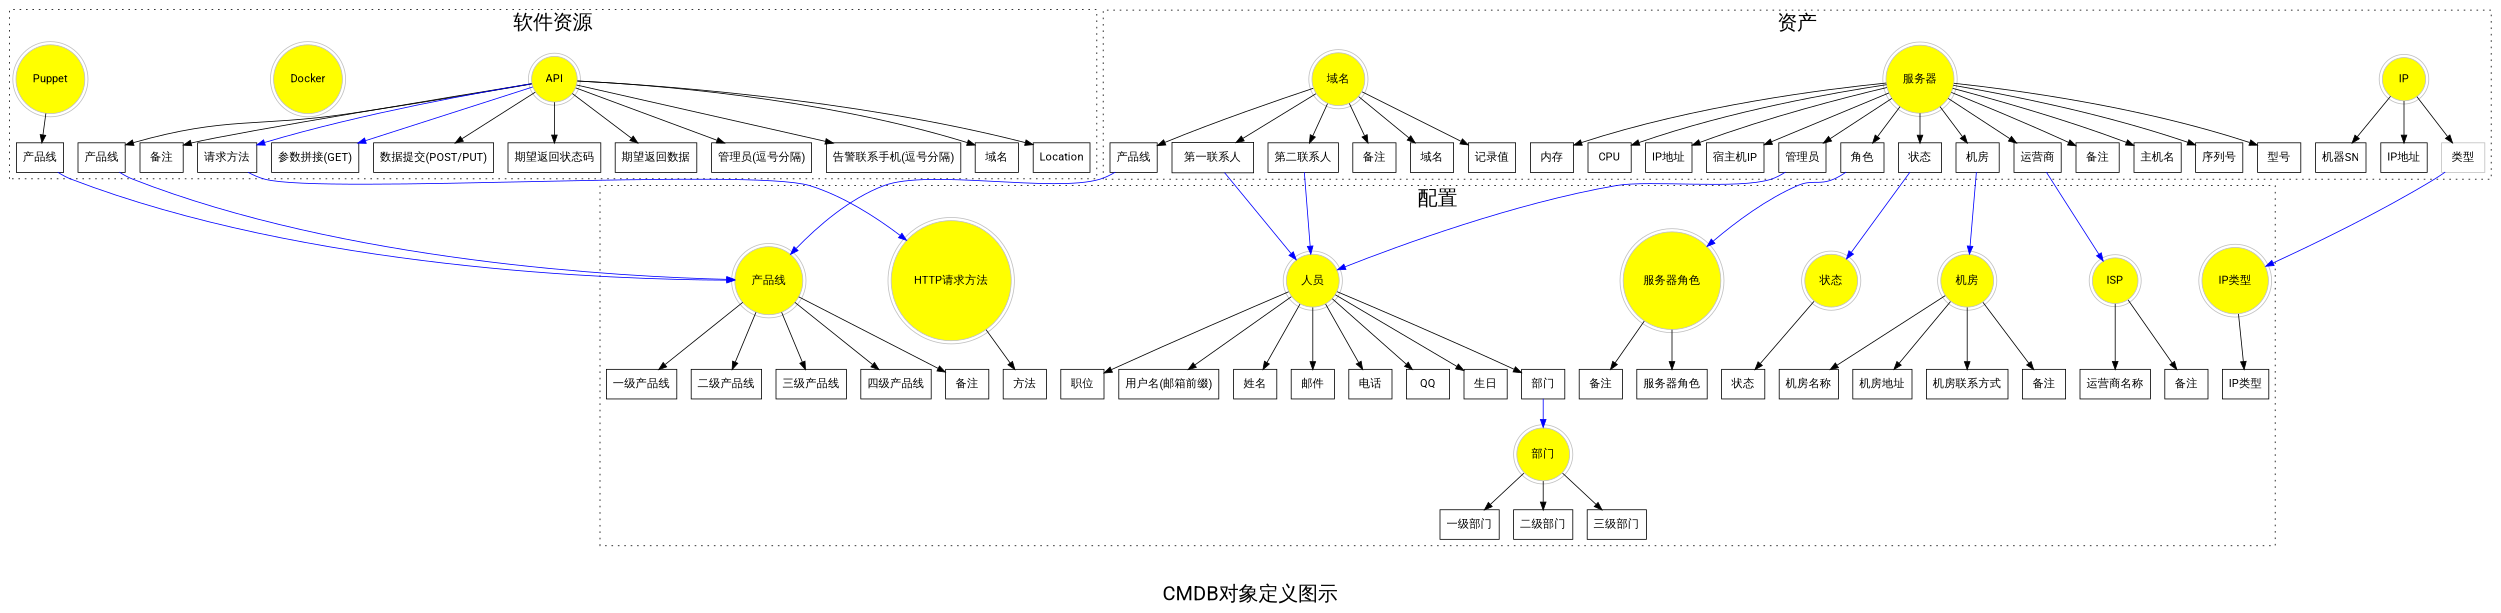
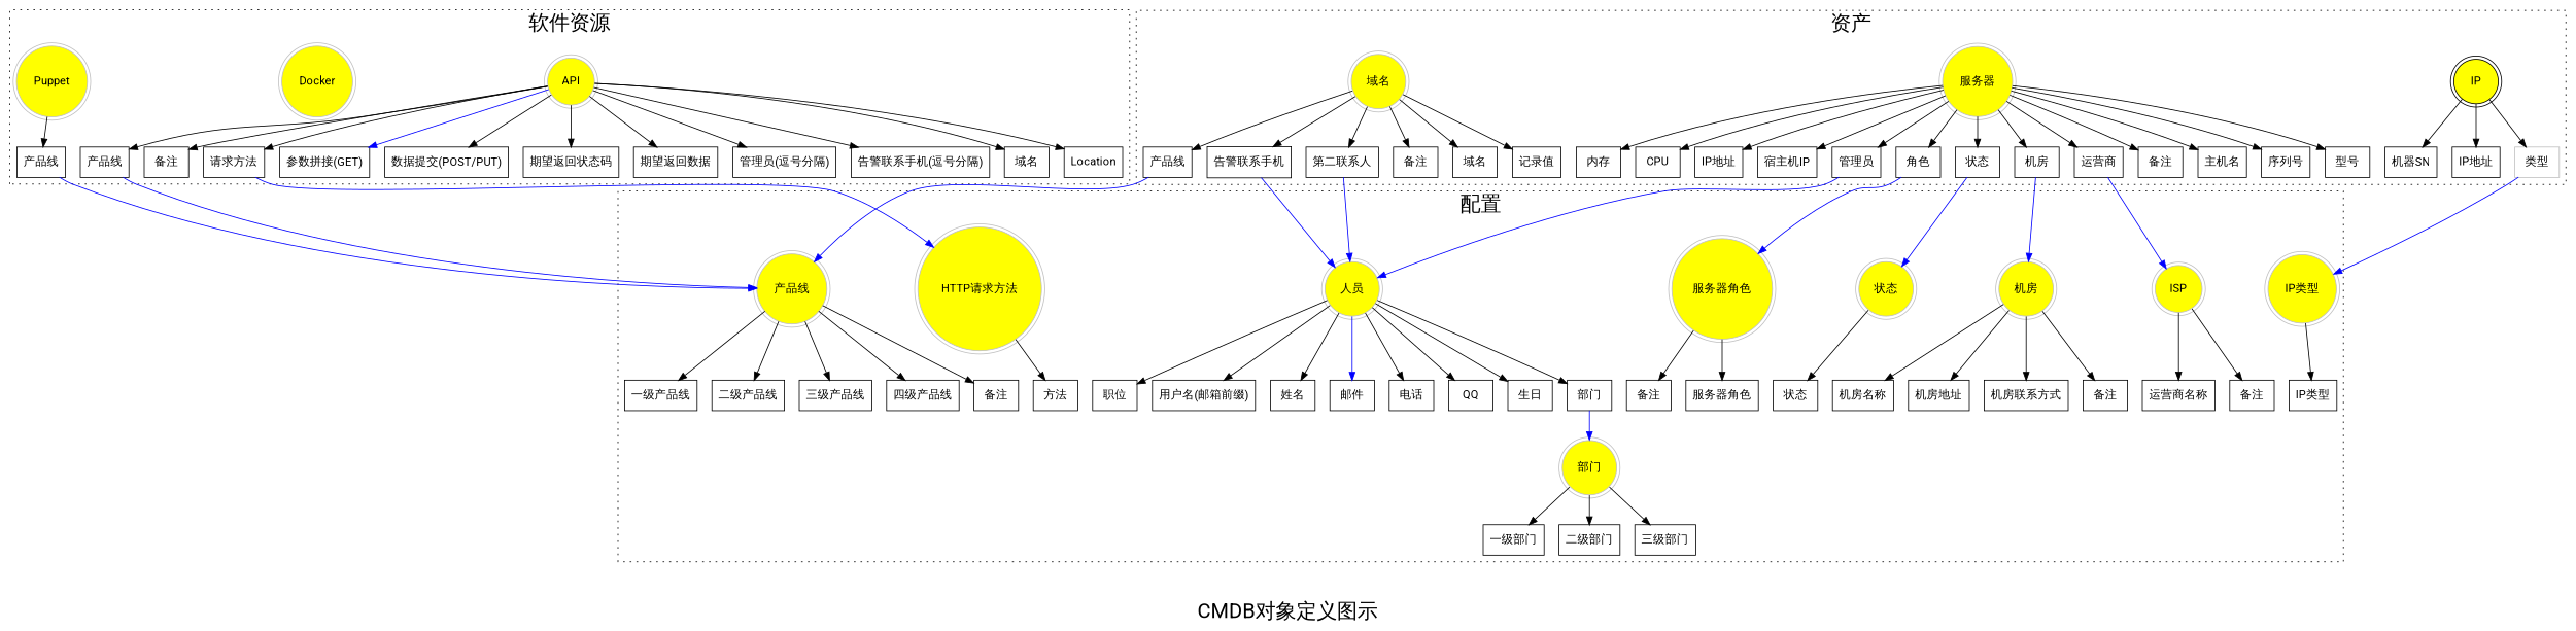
  digraph {
    fontname=Roboto
    fontsize=25
    label="CMDB对象定义图示"
    rankdir=TB
    node [fontname=Roboto shape=record]
    edge [fontname=Roboto]
    "HTTP请求方法" [color=gray fillcolor=yellow shape=doublecircle style=filled]
    n2 [label="方法"]
    "IP类型" [color=gray fillcolor=yellow shape=doublecircle style=filled]
    n4 [label="IP类型"]
    ISP [color=gray fillcolor=yellow shape=doublecircle style=filled]
    n6 [label="运营商名称"]
    n7 [label="备注"]
    "部门" [color=gray fillcolor=yellow shape=doublecircle style=filled]
    n9 [label="一级部门"]
    n10 [label="二级部门"]
    n11 [label="三级部门"]
    "产品线" [color=gray fillcolor=yellow shape=doublecircle style=filled]
    n13 [label="一级产品线"]
    n14 [label="二级产品线"]
    n15 [label="三级产品线"]
    n16 [label="四级产品线"]
    n17 [label="备注"]
    "服务器角色" [color=gray fillcolor=yellow shape=doublecircle style=filled]
    n19 [label="服务器角色"]
    n20 [label="备注"]
    "机房" [color=gray fillcolor=yellow shape=doublecircle style=filled]
    n22 [label="机房名称"]
    n23 [label="机房地址"]
    n24 [label="机房联系方式"]
    n25 [label="备注"]
    "人员" [color=gray fillcolor=yellow shape=doublecircle style=filled]
    n27 [label="用户名(邮箱前缀)"]
    n28 [label="姓名"]
    n29 [label="邮件"]
    n30 [label="电话"]
    n31 [label=QQ]
    n32 [label="生日"]
    n33 [label="部门"]
    n34 [label="职位"]
    "状态" [color=gray fillcolor=yellow shape=doublecircle style=filled]
    n36 [label="状态"]
    API [color=gray fillcolor=yellow shape=doublecircle style=filled]
    n38 [label="域名"]
    n39 [label=Location]
    n40 [label="产品线"]
    n41 [label="备注"]
    n42 [label="请求方法"]
    n43 [label="参数拼接(GET)"]
    n44 [label="数据提交(POST/PUT)"]
    n45 [label="期望返回状态码"]
    n46 [label="期望返回数据"]
    n47 [label="管理员(逗号分隔)"]
    n48 [label="告警联系手机(逗号分隔)"]
    Docker [color=gray fillcolor=yellow shape=doublecircle style=filled]
    Puppet [color=gray fillcolor=yellow shape=doublecircle style=filled]
    n51 [label="产品线"]
-   IP [color=gray fillcolor=yellow shape=doublecircle style=filled]
+   IP [color=black fillcolor=yellow shape=doublecircle style=filled]
    n53 [label="IP地址"]
    n54 [color=gray label="类型"]
    n55 [label="机器SN"]
    "服务器" [color=gray fillcolor=yellow shape=doublecircle style=filled]
    n57 [label="主机名"]
    n58 [label="序列号"]
    n59 [label="型号"]
    n60 [label="内存"]
    n61 [label=CPU]
    n62 [label="IP地址"]
    n63 [label="宿主机IP"]
    n64 [label="管理员"]
    n65 [label="角色"]
    n66 [label="状态"]
    n67 [label="机房"]
    n68 [label="运营商"]
    n69 [label="备注"]
    "域名" [color=gray fillcolor=yellow shape=doublecircle style=filled]
    n71 [label="域名"]
    n72 [label="记录值"]
-   n73 [label="第一联系人"]
+   n73 [label="告警联系手机"]
    n74 [label="第二联系人"]
    n75 [label="产品线"]
    n76 [label="备注"]
    subgraph cluster_1 {
      label="配置"
      style=dotted
      "HTTP请求方法"
      n2
      "IP类型"
      n4
      ISP
      n6
      n7
      "部门"
      n9
      n10
      n11
      "产品线"
      n13
      n14
      n15
      n16
      n17
      "服务器角色"
      n19
      n20
      "机房"
      n22
      n23
      n24
      n25
      "人员"
      n27
      n28
      n29
      n30
      n31
      n32
      n33
      n34
      "状态"
      n36
    }
    subgraph cluster_2 {
      label="软件资源"
      style=dotted
      API
      n38
      n39
      n40
      n41
      n42
      n43
      n44
      n45
      n46
      n47
      n48
      Docker
      Puppet
      n51
    }
    subgraph cluster_3 {
      label="资产"
      style=dotted
      IP
      n53
      n54
      n55
      "服务器"
      n57
      n58
      n59
      n60
      n61
      n62
      n63
      n64
      n65
      n66
      n67
      n68
      n69
      "域名"
      n71
      n72
      n73
      n74
      n75
      n76
    }
    "HTTP请求方法" -> n2
    "IP类型" -> n4
    ISP -> n6
    ISP -> n7
    "部门" -> n9
    "部门" -> n10
    "部门" -> n11
    "产品线" -> n13
    "产品线" -> n14
    "产品线" -> n15
    "产品线" -> n16
    "产品线" -> n17
    "服务器角色" -> n19
    "服务器角色" -> n20
    "机房" -> n22
    "机房" -> n23
    "机房" -> n24
    "机房" -> n25
    "人员" -> n27
    "人员" -> n28
-   "人员" -> n29
+   "人员" -> n29 [color=blue]
    "人员" -> n30
    "人员" -> n31
    "人员" -> n32
    "人员" -> n33
    "人员" -> n34
    n33 -> "部门" [color=blue side=l]
    "状态" -> n36
    API -> n38
    API -> n39
    API -> n40
    API -> n41
-   API -> n42 [color=blue]
+   API -> n42
    API -> n43 [color=blue]
    API -> n44
    API -> n45
    API -> n46
    API -> n47
    API -> n48
    n40 -> "产品线" [color=blue side=l]
    n42 -> "HTTP请求方法" [color=blue side=l]
    Puppet -> n51
    n51 -> "产品线" [color=blue side=l]
    IP -> n53
    IP -> n54
    IP -> n55
    n54 -> "IP类型" [color=blue side=l]
    "服务器" -> n57
    "服务器" -> n58
    "服务器" -> n59
    "服务器" -> n60
    "服务器" -> n61
    "服务器" -> n62
    "服务器" -> n63
    "服务器" -> n64
    "服务器" -> n65
    "服务器" -> n66
    "服务器" -> n67
    "服务器" -> n68
    "服务器" -> n69
    n64 -> "人员" [color=blue side=l]
    n65 -> "服务器角色" [color=blue side=l]
    n66 -> "状态" [color=blue side=l]
    n67 -> "机房" [color=blue side=l]
    n68 -> ISP [color=blue side=l]
    "域名" -> n71
    "域名" -> n72
    "域名" -> n73
    "域名" -> n74
    "域名" -> n75
    "域名" -> n76
    n73 -> "人员" [color=blue side=l]
    n74 -> "人员" [color=blue side=l]
    n75 -> "产品线" [color=blue side=l]
  }
